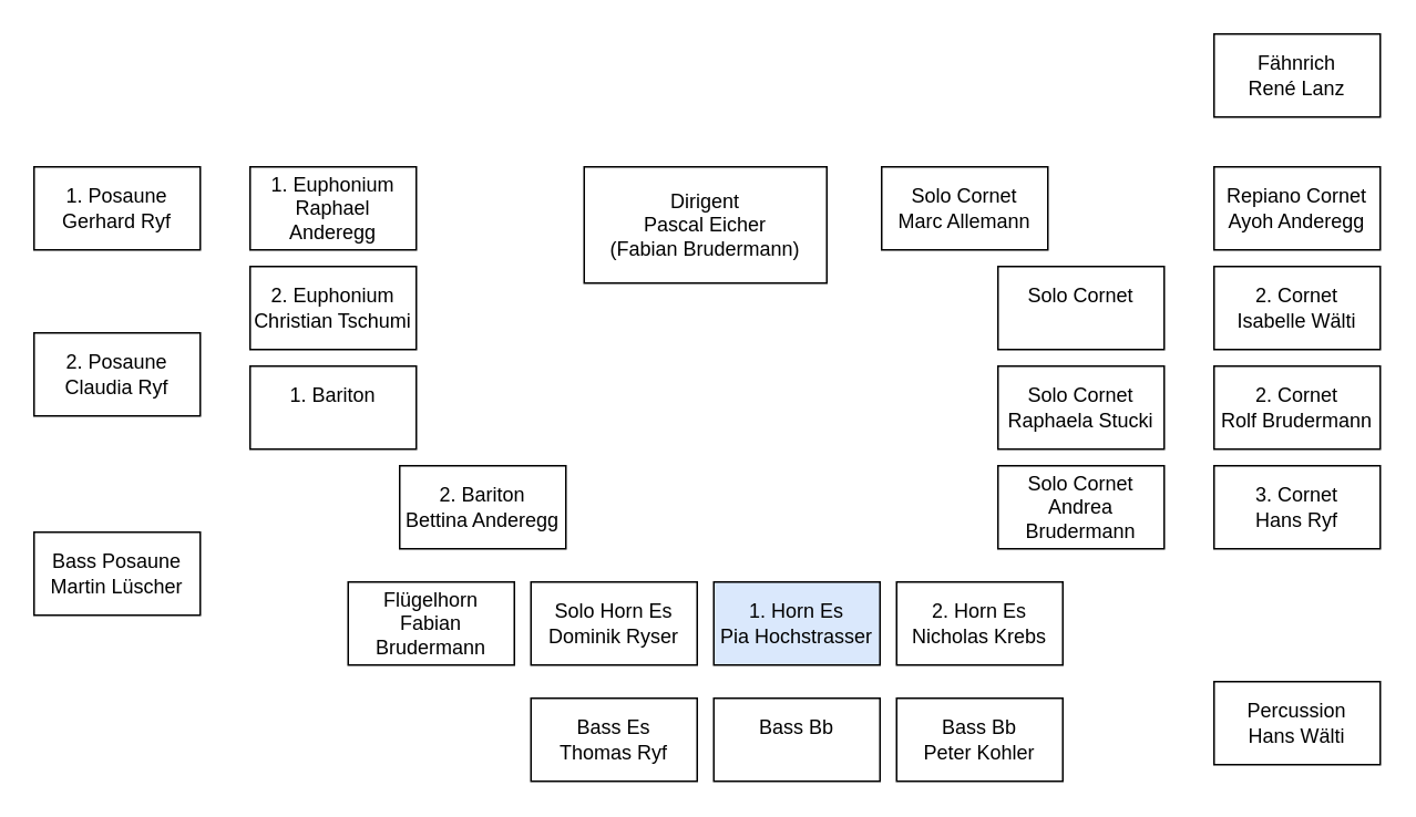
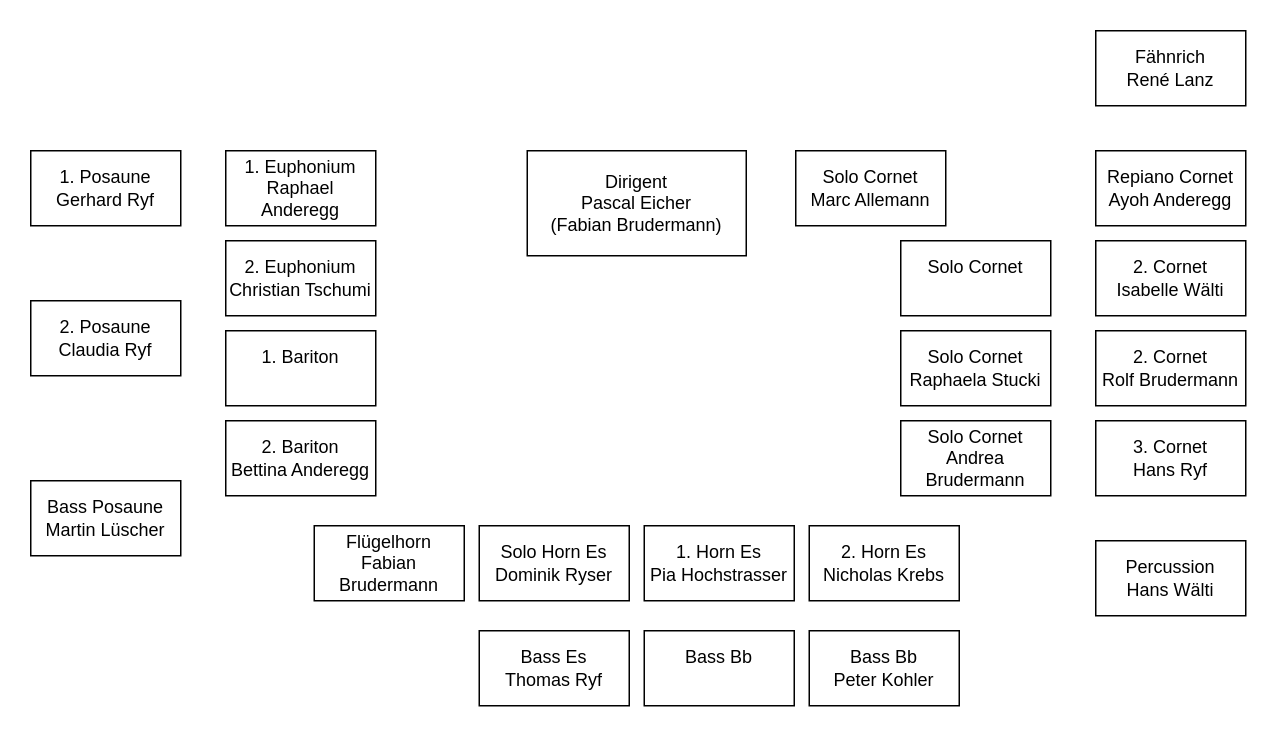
  <mxCell id="0" />
  <mxCell id="1" parent="0" />
  <mxCell id="2" value="Dirigent&lt;br&gt;Pascal Eicher&lt;br&gt;(Fabian Brudermann)" style="rounded=0;whiteSpace=wrap;html=1;" vertex="1" parent="1"><mxGeometry x="351" y="100" width="146" height="70" as="geometry" /></mxCell>
  <mxCell id="3" value="Solo Horn Es&lt;br&gt;Dominik Ryser" style="rounded=0;whiteSpace=wrap;html=1;" vertex="1" parent="1"><mxGeometry x="319" y="350" width="100" height="50" as="geometry" /></mxCell>
- <mxCell id="4" value="1. Horn Es&lt;br&gt;Pia Hochstrasser" style="rounded=0;whiteSpace=wrap;html=1;fillColor=#dae8fc;" vertex="1" parent="1"><mxGeometry x="429" y="350" width="100" height="50" as="geometry" /></mxCell>
+ <mxCell id="4" value="1. Horn Es&lt;br&gt;Pia Hochstrasser" style="rounded=0;whiteSpace=wrap;html=1;" vertex="1" parent="1"><mxGeometry x="429" y="350" width="100" height="50" as="geometry" /></mxCell>
  <mxCell id="5" value="2. Horn Es&lt;br&gt;Nicholas Krebs" style="rounded=0;whiteSpace=wrap;html=1;" vertex="1" parent="1"><mxGeometry x="539" y="350" width="100" height="50" as="geometry" /></mxCell>
  <mxCell id="6" value="Solo Cornet&lt;br&gt;Marc Allemann" style="rounded=0;whiteSpace=wrap;html=1;" vertex="1" parent="1"><mxGeometry x="530" y="100" width="100" height="50" as="geometry" /></mxCell>
  <mxCell id="7" value="Solo Cornet&lt;br&gt;Raphaela&amp;nbsp;Stucki" style="rounded=0;whiteSpace=wrap;html=1;" vertex="1" parent="1"><mxGeometry x="600" y="220" width="100" height="50" as="geometry" /></mxCell>
  <mxCell id="8" value="&lt;font style=&quot;font-size: 12px;&quot;&gt;Solo Cornet&lt;br&gt;Andrea Brudermann&lt;/font&gt;" style="rounded=0;whiteSpace=wrap;html=1;" vertex="1" parent="1"><mxGeometry x="600" y="280" width="100" height="50" as="geometry" /></mxCell>
  <mxCell id="9" value="Solo Cornet&lt;br&gt;&amp;nbsp;" style="rounded=0;whiteSpace=wrap;html=1;" vertex="1" parent="1"><mxGeometry x="600" y="160" width="100" height="50" as="geometry" /></mxCell>
  <mxCell id="10" value="1. Euphonium&lt;br&gt;Raphael Anderegg" style="rounded=0;whiteSpace=wrap;html=1;" vertex="1" parent="1"><mxGeometry x="150" y="100" width="100" height="50" as="geometry" /></mxCell>
  <mxCell id="11" value="2. Euphonium&lt;br&gt;Christian Tschumi" style="rounded=0;whiteSpace=wrap;html=1;" vertex="1" parent="1"><mxGeometry x="150" y="160" width="100" height="50" as="geometry" /></mxCell>
  <mxCell id="12" value="1. Bariton&lt;br&gt;&amp;nbsp;" style="rounded=0;whiteSpace=wrap;html=1;" vertex="1" parent="1"><mxGeometry x="150" y="220" width="100" height="50" as="geometry" /></mxCell>
- <mxCell id="13" value="2. Bariton&lt;br&gt;Bettina Anderegg" style="rounded=0;whiteSpace=wrap;html=1;" vertex="1" parent="1"><mxGeometry x="240" y="280" width="100" height="50" as="geometry" /></mxCell>
+ <mxCell id="13" value="2. Bariton&lt;br&gt;Bettina Anderegg" style="rounded=0;whiteSpace=wrap;html=1;" vertex="1" parent="1"><mxGeometry x="150" y="280" width="100" height="50" as="geometry" /></mxCell>
  <mxCell id="14" value="1. Posaune&lt;br&gt;Gerhard Ryf" style="rounded=0;whiteSpace=wrap;html=1;" vertex="1" parent="1"><mxGeometry x="20" y="100" width="100" height="50" as="geometry" /></mxCell>
  <mxCell id="15" value="2. Posaune&lt;br&gt;Claudia Ryf" style="rounded=0;whiteSpace=wrap;html=1;" vertex="1" parent="1"><mxGeometry x="20" y="200" width="100" height="50" as="geometry" /></mxCell>
  <mxCell id="16" value="Bass Posaune&lt;br&gt;Martin Lüscher" style="rounded=0;whiteSpace=wrap;html=1;" vertex="1" parent="1"><mxGeometry x="20" y="320" width="100" height="50" as="geometry" /></mxCell>
  <mxCell id="17" value="Bass Bb&lt;br&gt;Peter Kohler" style="rounded=0;whiteSpace=wrap;html=1;" vertex="1" parent="1"><mxGeometry x="539" y="420" width="100" height="50" as="geometry" /></mxCell>
  <mxCell id="18" value="Bass Es&lt;br&gt;Thomas Ryf" style="rounded=0;whiteSpace=wrap;html=1;" vertex="1" parent="1"><mxGeometry x="319" y="420" width="100" height="50" as="geometry" /></mxCell>
  <mxCell id="19" value="Bass Bb&lt;br&gt;&amp;nbsp;" style="rounded=0;whiteSpace=wrap;html=1;" vertex="1" parent="1"><mxGeometry x="429" y="420" width="100" height="50" as="geometry" /></mxCell>
  <mxCell id="20" value="Repiano Cornet&lt;br&gt;Ayoh Anderegg" style="rounded=0;whiteSpace=wrap;html=1;" vertex="1" parent="1"><mxGeometry x="730" y="100" width="100" height="50" as="geometry" /></mxCell>
  <mxCell id="21" value="2. Cornet&lt;br&gt;Isabelle Wälti" style="rounded=0;whiteSpace=wrap;html=1;" vertex="1" parent="1"><mxGeometry x="730" y="160" width="100" height="50" as="geometry" /></mxCell>
  <mxCell id="22" value="2. Cornet&lt;br&gt;Rolf Brudermann" style="rounded=0;whiteSpace=wrap;html=1;" vertex="1" parent="1"><mxGeometry x="730" y="220" width="100" height="50" as="geometry" /></mxCell>
  <mxCell id="23" value="3. Cornet&lt;br&gt;Hans Ryf" style="rounded=0;whiteSpace=wrap;html=1;" vertex="1" parent="1"><mxGeometry x="730" y="280" width="100" height="50" as="geometry" /></mxCell>
- <mxCell id="24" value="Percussion&lt;br&gt;Hans Wälti" style="rounded=0;whiteSpace=wrap;html=1;" vertex="1" parent="1"><mxGeometry x="730" y="410" width="100" height="50" as="geometry" /></mxCell>
+ <mxCell id="24" value="Percussion&lt;br&gt;Hans Wälti" style="rounded=0;whiteSpace=wrap;html=1;" vertex="1" parent="1"><mxGeometry x="730" y="360" width="100" height="50" as="geometry" /></mxCell>
  <mxCell id="25" value="Flügelhorn&lt;br&gt;Fabian Brudermann" style="rounded=0;whiteSpace=wrap;html=1;" vertex="1" parent="1"><mxGeometry x="209" y="350" width="100" height="50" as="geometry" /></mxCell>
  <mxCell id="26" value="Fähnrich&lt;br&gt;René Lanz" style="rounded=0;whiteSpace=wrap;html=1;" vertex="1" parent="1"><mxGeometry x="730" y="20" width="100" height="50" as="geometry" /></mxCell>
